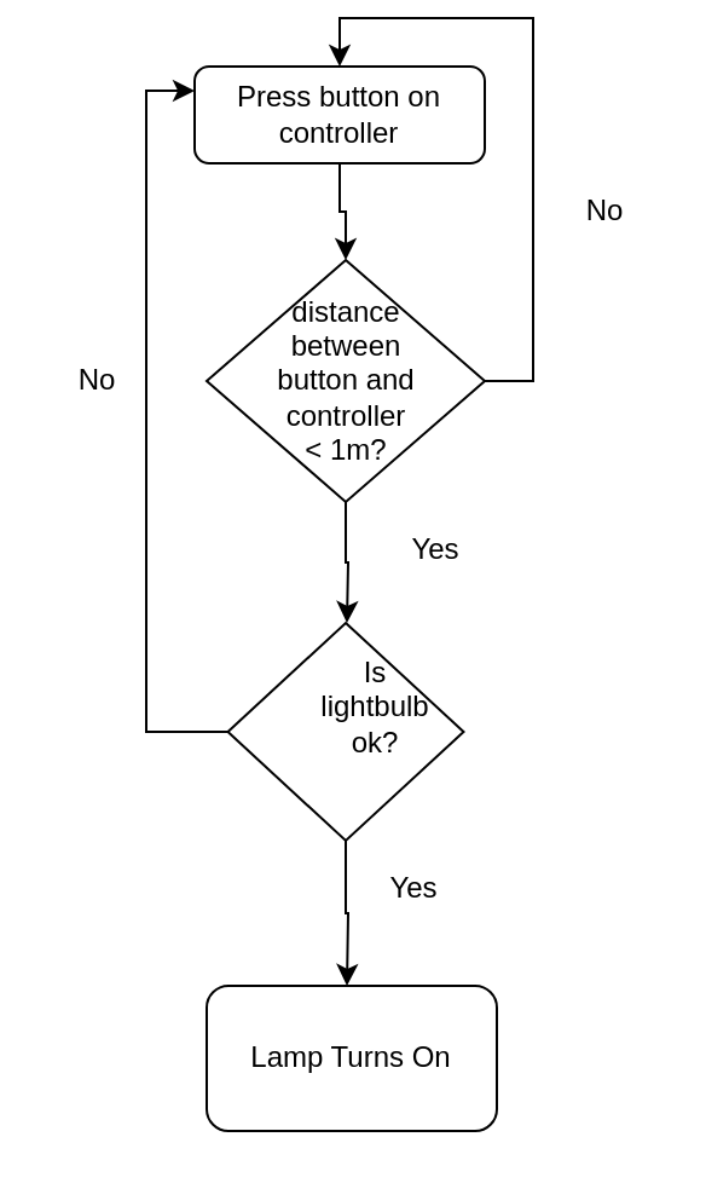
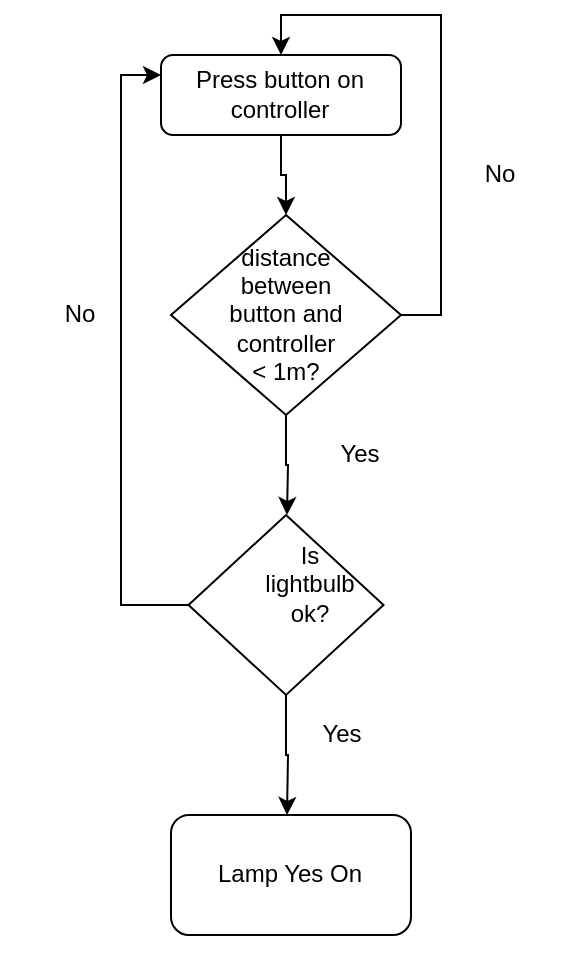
  <mxCell id="0" />
  <mxCell id="1" parent="0" />
  <mxCell id="2" style="edgeStyle=orthogonalEdgeStyle;rounded=0;orthogonalLoop=1;jettySize=auto;html=1;entryX=0.5;entryY=0;entryDx=0;entryDy=0;" edge="1" parent="1" source="3" target="6"><mxGeometry relative="1" as="geometry" /></mxCell>
  <mxCell id="3" value="Press button on controller" style="rounded=1;whiteSpace=wrap;html=1;fontSize=12;glass=0;strokeWidth=1;shadow=0;" parent="1" vertex="1"><mxGeometry x="80" y="20" width="120" height="40" as="geometry" /></mxCell>
  <mxCell id="4" style="edgeStyle=orthogonalEdgeStyle;rounded=0;orthogonalLoop=1;jettySize=auto;html=1;exitX=1;exitY=0.5;exitDx=0;exitDy=0;entryX=0.5;entryY=0;entryDx=0;entryDy=0;" edge="1" parent="1" source="6" target="3"><mxGeometry relative="1" as="geometry"><mxPoint x="300" y="150" as="targetPoint" /></mxGeometry></mxCell>
  <mxCell id="5" style="edgeStyle=orthogonalEdgeStyle;rounded=0;orthogonalLoop=1;jettySize=auto;html=1;exitX=0.5;exitY=1;exitDx=0;exitDy=0;" edge="1" parent="1" source="6"><mxGeometry relative="1" as="geometry"><mxPoint x="143" y="250" as="targetPoint" /></mxGeometry></mxCell>
  <mxCell id="6" value="" style="rhombus;whiteSpace=wrap;html=1;" vertex="1" parent="1"><mxGeometry x="85" y="100" width="115" height="100" as="geometry" /></mxCell>
  <mxCell id="7" value="distance between button and controller &amp;lt; 1m?" style="text;html=1;strokeColor=none;fillColor=none;align=center;verticalAlign=middle;whiteSpace=wrap;rounded=0;" vertex="1" parent="1"><mxGeometry x="112.5" y="125" width="60" height="50" as="geometry" /></mxCell>
  <mxCell id="8" value="No" style="text;html=1;strokeColor=none;fillColor=none;align=center;verticalAlign=middle;whiteSpace=wrap;rounded=0;" vertex="1" parent="1"><mxGeometry x="230" y="70" width="40" height="20" as="geometry" /></mxCell>
  <mxCell id="9" value="Yes" style="text;html=1;strokeColor=none;fillColor=none;align=center;verticalAlign=middle;whiteSpace=wrap;rounded=0;" vertex="1" parent="1"><mxGeometry x="160" y="210" width="40" height="20" as="geometry" /></mxCell>
  <mxCell id="10" style="edgeStyle=orthogonalEdgeStyle;rounded=0;orthogonalLoop=1;jettySize=auto;html=1;exitX=0.5;exitY=1;exitDx=0;exitDy=0;" edge="1" parent="1" source="12"><mxGeometry relative="1" as="geometry"><mxPoint x="143" y="400" as="targetPoint" /></mxGeometry></mxCell>
  <mxCell id="11" style="edgeStyle=orthogonalEdgeStyle;rounded=0;orthogonalLoop=1;jettySize=auto;html=1;exitX=0;exitY=0.5;exitDx=0;exitDy=0;entryX=0;entryY=0.25;entryDx=0;entryDy=0;" edge="1" parent="1" source="12" target="3"><mxGeometry relative="1" as="geometry" /></mxCell>
  <mxCell id="12" value="" style="rhombus;whiteSpace=wrap;html=1;" vertex="1" parent="1"><mxGeometry x="93.75" y="250" width="97.5" height="90" as="geometry" /></mxCell>
  <mxCell id="13" value="Is lightbulb ok?" style="text;html=1;strokeColor=none;fillColor=none;align=center;verticalAlign=middle;whiteSpace=wrap;rounded=0;" vertex="1" parent="1"><mxGeometry x="135" y="275" width="40" height="20" as="geometry" /></mxCell>
- <mxCell id="14" value="Lamp Turns On" style="rounded=1;whiteSpace=wrap;html=1;" vertex="1" parent="1"><mxGeometry x="85" y="400" width="120" height="60" as="geometry" /></mxCell>
+ <mxCell id="14" value="Lamp Yes On" style="rounded=1;whiteSpace=wrap;html=1;" vertex="1" parent="1"><mxGeometry x="85" y="400" width="120" height="60" as="geometry" /></mxCell>
  <mxCell id="15" value="Yes" style="text;html=1;strokeColor=none;fillColor=none;align=center;verticalAlign=middle;whiteSpace=wrap;rounded=0;" vertex="1" parent="1"><mxGeometry x="151" y="350" width="40" height="20" as="geometry" /></mxCell>
  <mxCell id="16" value="No" style="text;html=1;strokeColor=none;fillColor=none;align=center;verticalAlign=middle;whiteSpace=wrap;rounded=0;" vertex="1" parent="1"><mxGeometry x="20" y="142.5" width="40" height="15" as="geometry" /></mxCell>
